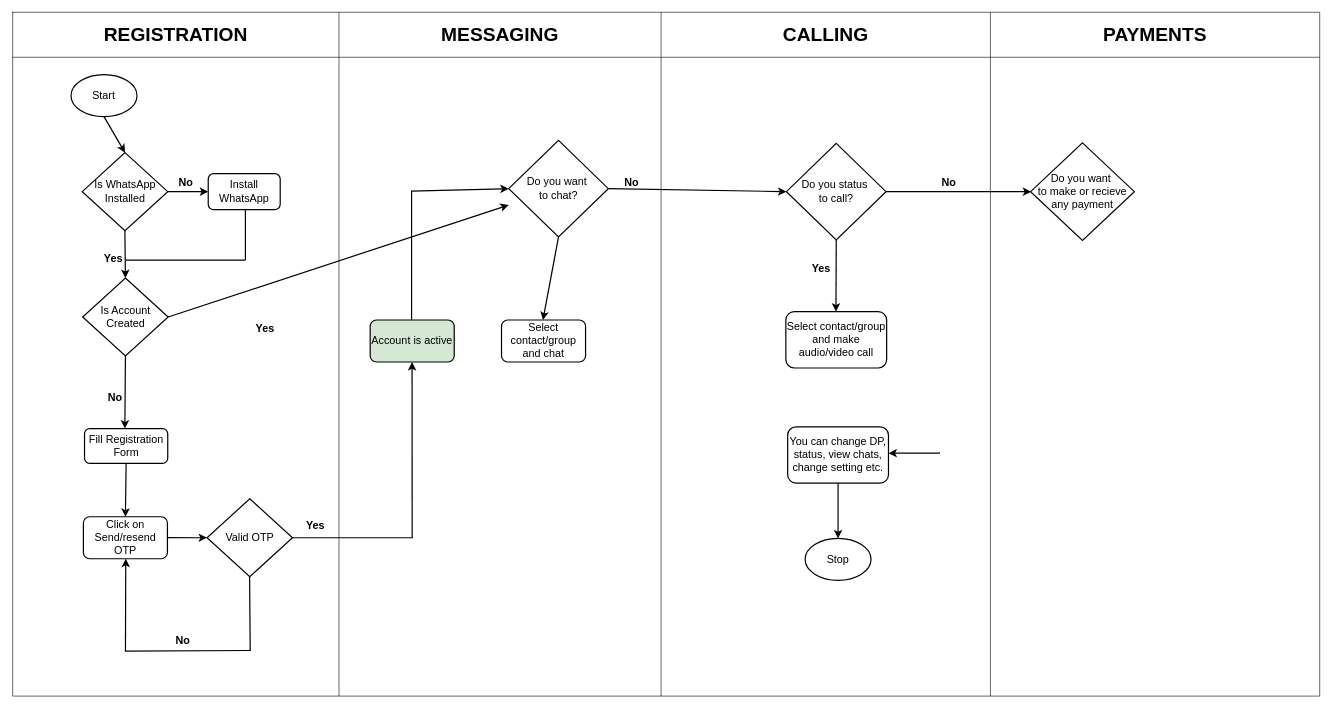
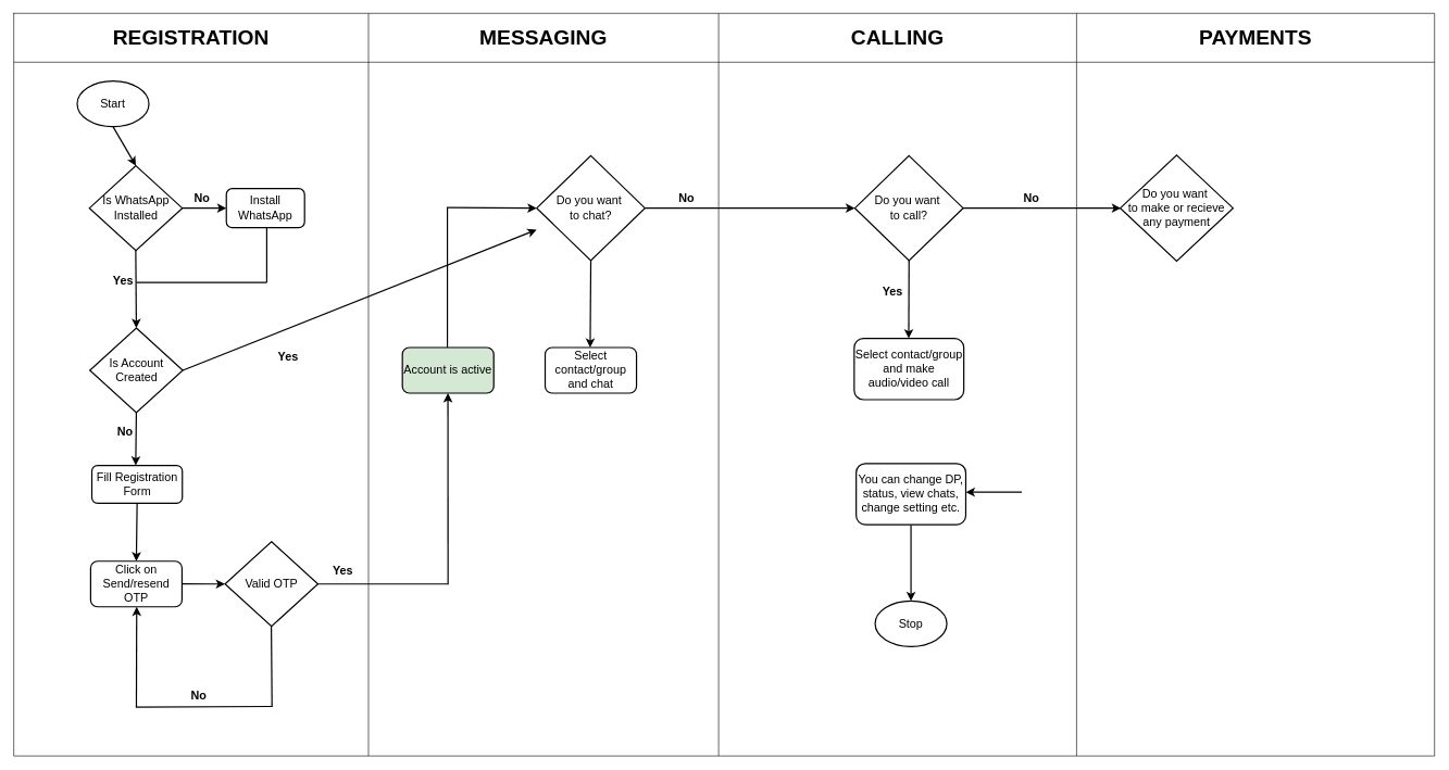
  <mxCell id="0" />
  <mxCell id="1" parent="0" />
  <mxCell id="2" value="" style="shape=table;startSize=0;container=1;collapsible=0;childLayout=tableLayout;" parent="1" vertex="1"><mxGeometry x="20" y="20" width="2179" height="1140" as="geometry" /></mxCell>
  <mxCell id="3" value="" style="shape=tableRow;horizontal=0;startSize=0;swimlaneHead=0;swimlaneBody=0;strokeColor=inherit;top=0;left=0;bottom=0;right=0;collapsible=0;dropTarget=0;fillColor=none;points=[[0,0.5],[1,0.5]];portConstraint=eastwest;" parent="2" vertex="1"><mxGeometry width="2179" height="75" as="geometry" /></mxCell>
  <mxCell id="4" value="&lt;b&gt;&lt;font style=&quot;font-size: 32px;&quot;&gt;REGISTRATION&lt;/font&gt;&lt;/b&gt;" style="shape=partialRectangle;html=1;whiteSpace=wrap;connectable=0;strokeColor=inherit;overflow=hidden;fillColor=none;top=0;left=0;bottom=0;right=0;pointerEvents=1;" parent="3" vertex="1"><mxGeometry width="544" height="75" as="geometry"><mxRectangle width="544" height="75" as="alternateBounds" /></mxGeometry></mxCell>
  <mxCell id="5" value="&lt;b&gt;&lt;font style=&quot;font-size: 32px;&quot;&gt;MESSAGING&lt;/font&gt;&lt;/b&gt;" style="shape=partialRectangle;html=1;whiteSpace=wrap;connectable=0;strokeColor=inherit;overflow=hidden;fillColor=none;top=0;left=0;bottom=0;right=0;pointerEvents=1;" parent="3" vertex="1"><mxGeometry x="544" width="537" height="75" as="geometry"><mxRectangle width="537" height="75" as="alternateBounds" /></mxGeometry></mxCell>
  <mxCell id="6" value="&lt;b&gt;&lt;font style=&quot;font-size: 32px;&quot;&gt;CALLING&lt;/font&gt;&lt;/b&gt;" style="shape=partialRectangle;html=1;whiteSpace=wrap;connectable=0;strokeColor=inherit;overflow=hidden;fillColor=none;top=0;left=0;bottom=0;right=0;pointerEvents=1;" parent="3" vertex="1"><mxGeometry x="1081" width="549" height="75" as="geometry"><mxRectangle width="549" height="75" as="alternateBounds" /></mxGeometry></mxCell>
  <mxCell id="7" value="&lt;span style=&quot;font-size: 32px;&quot;&gt;&lt;b&gt;PAYMENTS&lt;/b&gt;&lt;/span&gt;" style="shape=partialRectangle;html=1;whiteSpace=wrap;connectable=0;strokeColor=inherit;overflow=hidden;fillColor=none;top=0;left=0;bottom=0;right=0;pointerEvents=1;" vertex="1" parent="3"><mxGeometry x="1630" width="549" height="75" as="geometry"><mxRectangle width="549" height="75" as="alternateBounds" /></mxGeometry></mxCell>
  <mxCell id="8" value="" style="shape=tableRow;horizontal=0;startSize=0;swimlaneHead=0;swimlaneBody=0;strokeColor=inherit;top=0;left=0;bottom=0;right=0;collapsible=0;dropTarget=0;fillColor=none;points=[[0,0.5],[1,0.5]];portConstraint=eastwest;" parent="2" vertex="1"><mxGeometry y="75" width="2179" height="1065" as="geometry" /></mxCell>
  <mxCell id="9" value="" style="shape=partialRectangle;html=1;whiteSpace=wrap;connectable=0;strokeColor=inherit;overflow=hidden;fillColor=none;top=0;left=0;bottom=0;right=0;pointerEvents=1;" parent="8" vertex="1"><mxGeometry width="544" height="1065" as="geometry"><mxRectangle width="544" height="1065" as="alternateBounds" /></mxGeometry></mxCell>
  <mxCell id="10" value="" style="shape=partialRectangle;html=1;whiteSpace=wrap;connectable=0;strokeColor=inherit;overflow=hidden;fillColor=none;top=0;left=0;bottom=0;right=0;pointerEvents=1;" parent="8" vertex="1"><mxGeometry x="544" width="537" height="1065" as="geometry"><mxRectangle width="537" height="1065" as="alternateBounds" /></mxGeometry></mxCell>
  <mxCell id="11" value="" style="shape=partialRectangle;html=1;whiteSpace=wrap;connectable=0;strokeColor=inherit;overflow=hidden;fillColor=none;top=0;left=0;bottom=0;right=0;pointerEvents=1;" parent="8" vertex="1"><mxGeometry x="1081" width="549" height="1065" as="geometry"><mxRectangle width="549" height="1065" as="alternateBounds" /></mxGeometry></mxCell>
  <mxCell id="12" style="shape=partialRectangle;html=1;whiteSpace=wrap;connectable=0;strokeColor=inherit;overflow=hidden;fillColor=none;top=0;left=0;bottom=0;right=0;pointerEvents=1;" vertex="1" parent="8"><mxGeometry x="1630" width="549" height="1065" as="geometry"><mxRectangle width="549" height="1065" as="alternateBounds" /></mxGeometry></mxCell>
  <mxCell id="13" value="&lt;font style=&quot;font-size: 18px;&quot;&gt;Start&lt;/font&gt;" style="strokeWidth=2;html=1;shape=mxgraph.flowchart.start_1;whiteSpace=wrap;" parent="1" vertex="1"><mxGeometry x="117.25" y="124" width="110" height="70" as="geometry" /></mxCell>
  <mxCell id="14" value="" style="endArrow=classic;html=1;rounded=0;fontSize=12;startSize=8;endSize=8;curved=1;exitX=0.5;exitY=1;exitDx=0;exitDy=0;exitPerimeter=0;strokeWidth=2;" parent="1" source="13" edge="1"><mxGeometry width="50" height="50" relative="1" as="geometry"><mxPoint x="162.25" y="304" as="sourcePoint" /><mxPoint x="207.25" y="254" as="targetPoint" /></mxGeometry></mxCell>
  <mxCell id="15" value="&lt;font style=&quot;font-size: 18px;&quot;&gt;Is WhatsApp Installed&lt;/font&gt;" style="strokeWidth=2;html=1;shape=mxgraph.flowchart.decision;whiteSpace=wrap;" parent="1" vertex="1"><mxGeometry x="136" y="254" width="142.5" height="130" as="geometry" /></mxCell>
  <mxCell id="16" value="" style="endArrow=classic;html=1;rounded=0;fontSize=12;startSize=8;endSize=8;curved=1;exitX=0.5;exitY=1;exitDx=0;exitDy=0;exitPerimeter=0;strokeWidth=2;entryX=0;entryY=0.5;entryDx=0;entryDy=0;" parent="1" target="19" edge="1"><mxGeometry width="50" height="50" relative="1" as="geometry"><mxPoint x="278.5" y="318.8" as="sourcePoint" /><mxPoint x="342.25" y="318.8" as="targetPoint" /></mxGeometry></mxCell>
  <mxCell id="17" value="&lt;font style=&quot;font-size: 18px;&quot;&gt;&lt;b&gt;Yes&lt;/b&gt;&lt;/font&gt;" style="text;html=1;align=center;verticalAlign=middle;whiteSpace=wrap;rounded=0;fontSize=16;" parent="1" vertex="1"><mxGeometry x="158" y="416" width="60" height="30" as="geometry" /></mxCell>
  <mxCell id="18" value="" style="endArrow=classic;html=1;rounded=0;fontSize=12;startSize=8;endSize=8;curved=1;exitX=0.5;exitY=1;exitDx=0;exitDy=0;exitPerimeter=0;strokeWidth=2;entryX=0.5;entryY=0;entryDx=0;entryDy=0;entryPerimeter=0;" parent="1" target="21" edge="1"><mxGeometry width="50" height="50" relative="1" as="geometry"><mxPoint x="207.05" y="384" as="sourcePoint" /><mxPoint x="206" y="496" as="targetPoint" /></mxGeometry></mxCell>
  <mxCell id="19" value="&lt;font style=&quot;font-size: 18px;&quot;&gt;Install WhatsApp&lt;/font&gt;" style="rounded=1;whiteSpace=wrap;html=1;strokeWidth=2;" parent="1" vertex="1"><mxGeometry x="346" y="289" width="120" height="60" as="geometry" /></mxCell>
  <mxCell id="20" value="&lt;font style=&quot;font-size: 18px;&quot;&gt;&lt;b&gt;No&lt;/b&gt;&lt;/font&gt;" style="text;html=1;align=center;verticalAlign=middle;whiteSpace=wrap;rounded=0;fontSize=16;" parent="1" vertex="1"><mxGeometry x="279.19" y="289" width="60" height="30" as="geometry" /></mxCell>
- <mxCell id="21" value="&lt;font style=&quot;font-size: 18px;&quot;&gt;Is Account&lt;/font&gt;&lt;div&gt;&lt;span style=&quot;font-size: 18px;&quot;&gt;Created&lt;/span&gt;&lt;/div&gt;" style="strokeWidth=2;html=1;shape=mxgraph.flowchart.decision;whiteSpace=wrap;" parent="1" vertex="1"><mxGeometry x="136.69" y="463" width="142.5" height="130" as="geometry" /></mxCell>
+ <mxCell id="21" value="&lt;font style=&quot;font-size: 18px;&quot;&gt;Is Account&lt;/font&gt;&lt;div&gt;&lt;span style=&quot;font-size: 18px;&quot;&gt;Created&lt;/span&gt;&lt;/div&gt;" style="strokeWidth=2;html=1;shape=mxgraph.flowchart.decision;whiteSpace=wrap;" parent="1" vertex="1"><mxGeometry x="136.69" y="503" width="142.5" height="130" as="geometry" /></mxCell>
  <mxCell id="22" value="" style="endArrow=none;html=1;rounded=0;fontSize=12;startSize=8;endSize=8;strokeWidth=2;" parent="1" edge="1"><mxGeometry width="50" height="50" relative="1" as="geometry"><mxPoint x="408" y="433" as="sourcePoint" /><mxPoint x="408" y="349" as="targetPoint" /></mxGeometry></mxCell>
  <mxCell id="23" value="" style="endArrow=none;html=1;rounded=0;fontSize=12;startSize=8;endSize=8;curved=1;strokeWidth=2;" parent="1" edge="1"><mxGeometry width="50" height="50" relative="1" as="geometry"><mxPoint x="408" y="433" as="sourcePoint" /><mxPoint x="208" y="433" as="targetPoint" /></mxGeometry></mxCell>
  <mxCell id="24" value="&lt;font style=&quot;font-size: 18px;&quot;&gt;&lt;b&gt;Yes&lt;/b&gt;&lt;/font&gt;" style="text;html=1;align=center;verticalAlign=middle;whiteSpace=wrap;rounded=0;fontSize=16;" parent="1" vertex="1"><mxGeometry x="411" y="533" width="60" height="30" as="geometry" /></mxCell>
  <mxCell id="25" value="" style="endArrow=classic;html=1;rounded=0;fontSize=12;startSize=8;endSize=8;curved=1;exitX=1;exitY=0.5;exitDx=0;exitDy=0;exitPerimeter=0;strokeWidth=2;" parent="1" source="21" target="40" edge="1"><mxGeometry width="50" height="50" relative="1" as="geometry"><mxPoint x="278.5" y="561.8" as="sourcePoint" /><mxPoint x="628" y="563" as="targetPoint" /></mxGeometry></mxCell>
  <mxCell id="26" value="" style="endArrow=classic;html=1;rounded=0;fontSize=12;startSize=8;endSize=8;curved=1;exitX=0.5;exitY=1;exitDx=0;exitDy=0;exitPerimeter=0;strokeWidth=2;" parent="1" source="21" edge="1"><mxGeometry width="50" height="50" relative="1" as="geometry"><mxPoint x="207.05" y="627" as="sourcePoint" /><mxPoint x="207" y="714" as="targetPoint" /></mxGeometry></mxCell>
  <mxCell id="27" value="&lt;font style=&quot;font-size: 18px;&quot;&gt;&lt;b&gt;No&lt;/b&gt;&lt;/font&gt;" style="text;html=1;align=center;verticalAlign=middle;whiteSpace=wrap;rounded=0;fontSize=16;" parent="1" vertex="1"><mxGeometry x="161" y="648" width="60" height="30" as="geometry" /></mxCell>
  <mxCell id="28" value="&lt;font style=&quot;font-size: 18px;&quot;&gt;Fill Registration Form&lt;/font&gt;" style="rounded=1;whiteSpace=wrap;html=1;strokeWidth=2;" parent="1" vertex="1"><mxGeometry x="139.75" y="714" width="138.75" height="58" as="geometry" /></mxCell>
  <mxCell id="29" value="" style="endArrow=classic;html=1;rounded=0;fontSize=12;startSize=8;endSize=8;curved=1;exitX=0.5;exitY=1;exitDx=0;exitDy=0;strokeWidth=2;entryX=0.5;entryY=0;entryDx=0;entryDy=0;" parent="1" source="28" target="30" edge="1"><mxGeometry width="50" height="50" relative="1" as="geometry"><mxPoint x="207.05" y="773" as="sourcePoint" /><mxPoint x="207" y="860" as="targetPoint" /></mxGeometry></mxCell>
  <mxCell id="30" value="&lt;font style=&quot;font-size: 18px;&quot;&gt;Click on Send/resend OTP&lt;/font&gt;" style="rounded=1;whiteSpace=wrap;html=1;strokeWidth=2;" parent="1" vertex="1"><mxGeometry x="137.88" y="861" width="140.12" height="70" as="geometry" /></mxCell>
  <mxCell id="31" value="" style="endArrow=classic;html=1;rounded=0;fontSize=12;startSize=8;endSize=8;curved=1;exitX=0.5;exitY=1;exitDx=0;exitDy=0;exitPerimeter=0;strokeWidth=2;entryX=0;entryY=0.5;entryDx=0;entryDy=0;entryPerimeter=0;" parent="1" target="32" edge="1"><mxGeometry width="50" height="50" relative="1" as="geometry"><mxPoint x="278.5" y="895.8" as="sourcePoint" /><mxPoint x="346" y="896" as="targetPoint" /></mxGeometry></mxCell>
  <mxCell id="32" value="&lt;span style=&quot;font-size: 18px;&quot;&gt;Valid OTP&lt;/span&gt;" style="strokeWidth=2;html=1;shape=mxgraph.flowchart.decision;whiteSpace=wrap;" parent="1" vertex="1"><mxGeometry x="344" y="831" width="142.5" height="130" as="geometry" /></mxCell>
  <mxCell id="33" value="" style="endArrow=none;html=1;rounded=0;fontSize=12;startSize=8;endSize=8;curved=1;strokeWidth=2;" parent="1" edge="1"><mxGeometry width="50" height="50" relative="1" as="geometry"><mxPoint x="687" y="896" as="sourcePoint" /><mxPoint x="486.5" y="896" as="targetPoint" /></mxGeometry></mxCell>
  <mxCell id="34" value="" style="endArrow=classic;html=1;rounded=0;fontSize=12;startSize=8;endSize=8;curved=1;strokeWidth=2;" parent="1" edge="1"><mxGeometry width="50" height="50" relative="1" as="geometry"><mxPoint x="686" y="896" as="sourcePoint" /><mxPoint x="685.81" y="603" as="targetPoint" /></mxGeometry></mxCell>
  <mxCell id="35" value="" style="endArrow=none;html=1;rounded=0;fontSize=12;startSize=8;endSize=8;curved=1;strokeWidth=2;entryX=0.498;entryY=1;entryDx=0;entryDy=0;entryPerimeter=0;" parent="1" target="32" edge="1"><mxGeometry width="50" height="50" relative="1" as="geometry"><mxPoint x="416" y="1084" as="sourcePoint" /><mxPoint x="414.25" y="961" as="targetPoint" /></mxGeometry></mxCell>
  <mxCell id="36" value="" style="endArrow=classic;html=1;rounded=0;fontSize=12;startSize=8;endSize=8;curved=1;strokeWidth=2;entryX=0.5;entryY=1;entryDx=0;entryDy=0;" parent="1" edge="1"><mxGeometry width="50" height="50" relative="1" as="geometry"><mxPoint x="208" y="1085" as="sourcePoint" /><mxPoint x="208.5" y="931" as="targetPoint" /></mxGeometry></mxCell>
  <mxCell id="37" value="" style="endArrow=none;html=1;rounded=0;fontSize=12;startSize=8;endSize=8;curved=1;strokeWidth=2;" parent="1" edge="1"><mxGeometry width="50" height="50" relative="1" as="geometry"><mxPoint x="417" y="1084" as="sourcePoint" /><mxPoint x="207" y="1085" as="targetPoint" /></mxGeometry></mxCell>
  <mxCell id="38" value="&lt;font style=&quot;font-size: 18px;&quot;&gt;&lt;b&gt;No&lt;/b&gt;&lt;/font&gt;" style="text;html=1;align=center;verticalAlign=middle;whiteSpace=wrap;rounded=0;fontSize=16;" parent="1" vertex="1"><mxGeometry x="274" y="1052" width="60" height="30" as="geometry" /></mxCell>
  <mxCell id="39" value="&lt;font style=&quot;font-size: 18px;&quot;&gt;&lt;b&gt;Yes&lt;/b&gt;&lt;/font&gt;" style="text;html=1;align=center;verticalAlign=middle;whiteSpace=wrap;rounded=0;fontSize=16;" parent="1" vertex="1"><mxGeometry x="495" y="861" width="60" height="30" as="geometry" /></mxCell>
- <mxCell id="40" value="&lt;span style=&quot;font-size: 18px;&quot;&gt;Do you want&amp;nbsp;&lt;/span&gt;&lt;div&gt;&lt;span style=&quot;font-size: 18px;&quot;&gt;to chat?&lt;/span&gt;&lt;/div&gt;" style="strokeWidth=2;html=1;shape=mxgraph.flowchart.decision;whiteSpace=wrap;" parent="1" vertex="1"><mxGeometry x="847" y="233.5" width="166" height="161" as="geometry" /></mxCell>
+ <mxCell id="40" value="&lt;span style=&quot;font-size: 18px;&quot;&gt;Do you want&amp;nbsp;&lt;/span&gt;&lt;div&gt;&lt;span style=&quot;font-size: 18px;&quot;&gt;to chat?&lt;/span&gt;&lt;/div&gt;" style="strokeWidth=2;html=1;shape=mxgraph.flowchart.decision;whiteSpace=wrap;" parent="1" vertex="1"><mxGeometry x="822" y="238.5" width="166" height="161" as="geometry" /></mxCell>
  <mxCell id="41" value="" style="endArrow=none;html=1;rounded=0;fontSize=12;startSize=8;endSize=8;curved=1;strokeWidth=2;" parent="1" edge="1"><mxGeometry width="50" height="50" relative="1" as="geometry"><mxPoint x="685" y="533" as="sourcePoint" /><mxPoint x="685" y="318" as="targetPoint" /></mxGeometry></mxCell>
  <mxCell id="42" value="" style="endArrow=classic;html=1;rounded=0;fontSize=12;startSize=8;endSize=8;curved=1;strokeWidth=2;entryX=0;entryY=0.5;entryDx=0;entryDy=0;entryPerimeter=0;" parent="1" target="40" edge="1"><mxGeometry width="50" height="50" relative="1" as="geometry"><mxPoint x="684" y="318" as="sourcePoint" /><mxPoint x="820.5" y="318.67" as="targetPoint" /></mxGeometry></mxCell>
  <mxCell id="43" value="" style="endArrow=classic;html=1;rounded=0;fontSize=12;startSize=8;endSize=8;curved=1;strokeWidth=2;entryX=0;entryY=0.5;entryDx=0;entryDy=0;entryPerimeter=0;exitX=1;exitY=0.5;exitDx=0;exitDy=0;exitPerimeter=0;" parent="1" source="40" target="44" edge="1"><mxGeometry width="50" height="50" relative="1" as="geometry"><mxPoint x="988" y="318.47" as="sourcePoint" /><mxPoint x="1219" y="319" as="targetPoint" /></mxGeometry></mxCell>
- <mxCell id="44" value="&lt;span style=&quot;font-size: 18px;&quot;&gt;Do you status&amp;nbsp;&lt;/span&gt;&lt;div&gt;&lt;span style=&quot;font-size: 18px;&quot;&gt;to call?&lt;/span&gt;&lt;/div&gt;" style="strokeWidth=2;html=1;shape=mxgraph.flowchart.decision;whiteSpace=wrap;" parent="1" vertex="1"><mxGeometry x="1310" y="238.5" width="166" height="161" as="geometry" /></mxCell>
+ <mxCell id="44" value="&lt;span style=&quot;font-size: 18px;&quot;&gt;Do you want&amp;nbsp;&lt;/span&gt;&lt;div&gt;&lt;span style=&quot;font-size: 18px;&quot;&gt;to call?&lt;/span&gt;&lt;/div&gt;" style="strokeWidth=2;html=1;shape=mxgraph.flowchart.decision;whiteSpace=wrap;" parent="1" vertex="1"><mxGeometry x="1310" y="238.5" width="166" height="161" as="geometry" /></mxCell>
  <mxCell id="45" value="" style="endArrow=classic;html=1;rounded=0;fontSize=12;startSize=8;endSize=8;curved=1;strokeWidth=2;exitX=0.5;exitY=1;exitDx=0;exitDy=0;exitPerimeter=0;" parent="1" source="40" edge="1"><mxGeometry width="50" height="50" relative="1" as="geometry"><mxPoint x="904" y="400" as="sourcePoint" /><mxPoint x="904" y="533" as="targetPoint" /></mxGeometry></mxCell>
  <mxCell id="46" value="&lt;font style=&quot;font-size: 18px;&quot;&gt;Select contact/group and chat&lt;/font&gt;" style="rounded=1;whiteSpace=wrap;html=1;strokeWidth=2;" parent="1" vertex="1"><mxGeometry x="834.94" y="533" width="140.12" height="70" as="geometry" /></mxCell>
  <mxCell id="47" value="&lt;font style=&quot;font-size: 18px;&quot;&gt;Select contact/group and make audio/video call&lt;/font&gt;" style="rounded=1;whiteSpace=wrap;html=1;strokeWidth=2;" parent="1" vertex="1"><mxGeometry x="1308.97" y="519" width="168.06" height="94" as="geometry" /></mxCell>
  <mxCell id="48" value="" style="endArrow=classic;html=1;rounded=0;fontSize=12;startSize=8;endSize=8;curved=1;strokeWidth=2;exitX=0.5;exitY=1;exitDx=0;exitDy=0;exitPerimeter=0;" parent="1" source="44" edge="1"><mxGeometry width="50" height="50" relative="1" as="geometry"><mxPoint x="1394" y="399" as="sourcePoint" /><mxPoint x="1392.5" y="519" as="targetPoint" /></mxGeometry></mxCell>
  <mxCell id="49" value="" style="edgeStyle=none;curved=1;rounded=0;orthogonalLoop=1;jettySize=auto;html=1;fontSize=12;startSize=8;endSize=8;strokeWidth=2;" parent="1" source="50" target="56" edge="1"><mxGeometry relative="1" as="geometry" /></mxCell>
  <mxCell id="50" value="&lt;span style=&quot;font-size: 18px;&quot;&gt;You can change DP, status, view chats, change setting etc.&lt;/span&gt;" style="rounded=1;whiteSpace=wrap;html=1;strokeWidth=2;" parent="1" vertex="1"><mxGeometry x="1312" y="711" width="168.06" height="94" as="geometry" /></mxCell>
  <mxCell id="51" value="&lt;span style=&quot;font-size: 18px;&quot;&gt;Account is active&lt;/span&gt;" style="rounded=1;whiteSpace=wrap;html=1;strokeWidth=2;fillColor=#d5e8d4;" parent="1" vertex="1"><mxGeometry x="616" y="533" width="140.12" height="70" as="geometry" /></mxCell>
  <mxCell id="52" value="" style="endArrow=classic;html=1;rounded=0;fontSize=12;startSize=8;endSize=8;curved=1;strokeWidth=2;" parent="1" edge="1"><mxGeometry width="50" height="50" relative="1" as="geometry"><mxPoint x="1566" y="755" as="sourcePoint" /><mxPoint x="1480.06" y="755" as="targetPoint" /></mxGeometry></mxCell>
  <mxCell id="53" value="&lt;font style=&quot;font-size: 18px;&quot;&gt;&lt;b&gt;No&lt;/b&gt;&lt;/font&gt;" style="text;html=1;align=center;verticalAlign=middle;whiteSpace=wrap;rounded=0;fontSize=16;" parent="1" vertex="1"><mxGeometry x="1022" y="289" width="60" height="30" as="geometry" /></mxCell>
  <mxCell id="54" value="&lt;font style=&quot;font-size: 18px;&quot;&gt;&lt;b&gt;No&lt;/b&gt;&lt;/font&gt;" style="text;html=1;align=center;verticalAlign=middle;whiteSpace=wrap;rounded=0;fontSize=16;" parent="1" vertex="1"><mxGeometry x="1551" y="289" width="60" height="30" as="geometry" /></mxCell>
  <mxCell id="55" value="&lt;font style=&quot;font-size: 18px;&quot;&gt;&lt;b&gt;Yes&lt;/b&gt;&lt;/font&gt;" style="text;html=1;align=center;verticalAlign=middle;whiteSpace=wrap;rounded=0;fontSize=16;" parent="1" vertex="1"><mxGeometry x="1338" y="433" width="60" height="30" as="geometry" /></mxCell>
- <mxCell id="56" value="&lt;font style=&quot;font-size: 18px;&quot;&gt;Stop&lt;/font&gt;" style="strokeWidth=2;html=1;shape=mxgraph.flowchart.start_1;whiteSpace=wrap;" parent="1" vertex="1"><mxGeometry x="1341.03" y="897" width="110" height="70" as="geometry" /></mxCell>
+ <mxCell id="56" value="&lt;font style=&quot;font-size: 18px;&quot;&gt;Stop&lt;/font&gt;" style="strokeWidth=2;html=1;shape=mxgraph.flowchart.start_1;whiteSpace=wrap;" parent="1" vertex="1"><mxGeometry x="1341.03" y="922" width="110" height="70" as="geometry" /></mxCell>
  <mxCell id="57" value="" style="endArrow=classic;html=1;rounded=0;fontSize=12;startSize=8;endSize=8;curved=1;strokeWidth=2;exitX=1;exitY=0.5;exitDx=0;exitDy=0;exitPerimeter=0;" edge="1" parent="1"><mxGeometry width="50" height="50" relative="1" as="geometry"><mxPoint x="1476" y="319" as="sourcePoint" /><mxPoint x="1718" y="319" as="targetPoint" /></mxGeometry></mxCell>
  <mxCell id="58" value="&lt;span style=&quot;font-size: 18px;&quot;&gt;Do you want&amp;nbsp;&lt;/span&gt;&lt;div&gt;&lt;span style=&quot;font-size: 18px;&quot;&gt;to make or recieve&lt;/span&gt;&lt;/div&gt;&lt;div&gt;&lt;span style=&quot;font-size: 18px;&quot;&gt;any payment&lt;/span&gt;&lt;/div&gt;" style="strokeWidth=2;html=1;shape=mxgraph.flowchart.decision;whiteSpace=wrap;" vertex="1" parent="1"><mxGeometry x="1717" y="237.75" width="173" height="162.5" as="geometry" /></mxCell>
